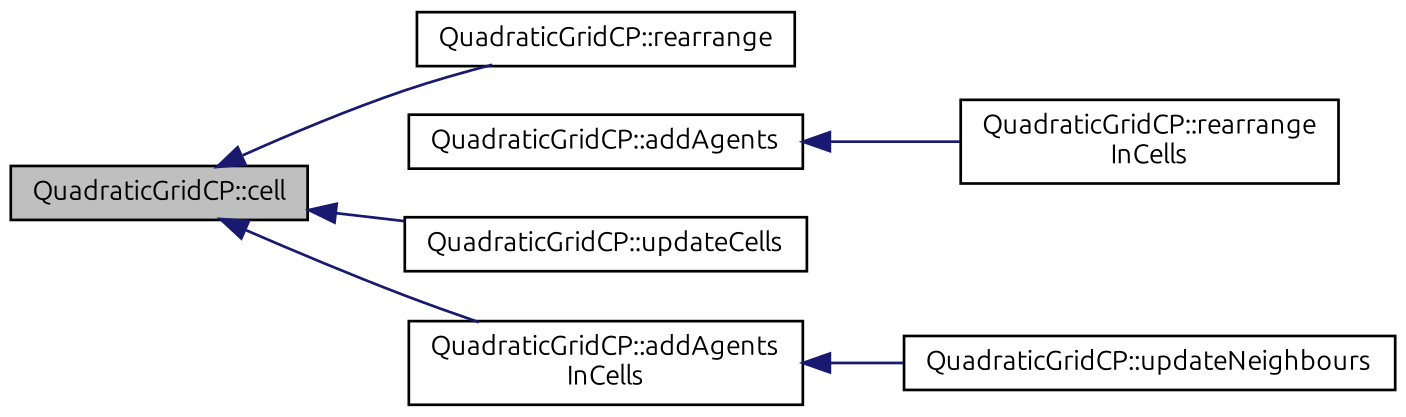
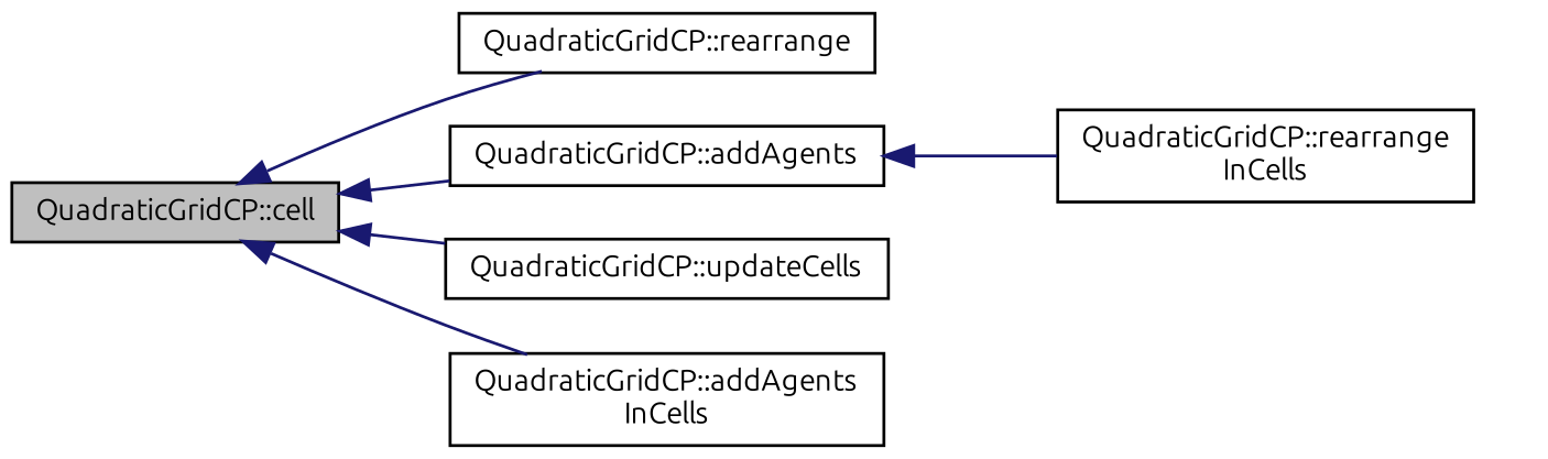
  digraph {
    fontname=Ubuntu
    rankdir=LR
    node [color=black fillcolor=white fontname=Ubuntu fontsize=10 shape=record style=filled]
    edge [color=midnightblue dir=back fontname=Ubuntu fontsize=10 labelfontname=FreeSans labelfontsize=10 style=solid]
    n1 [fillcolor=grey75 fontcolor=black height=0.2 label="QuadraticGridCP::cell" width=0.4]
    n2 [height=0.2 label="QuadraticGridCP::rearrange" width=0.4]
    n3 [height=0.2 label="QuadraticGridCP::addAgents" width=0.4]
    n4 [height=0.2 label="QuadraticGridCP::updateCells" width=0.4]
    n5 [height=0.2 label="QuadraticGridCP::addAgents\lInCells" width=0.4]
    n6 [height=0.2 label="QuadraticGridCP::rearrange\lInCells" width=0.4]
-   n7 [height=0.2 label="QuadraticGridCP::updateNeighbours" width=0.4]
    n1 -> n2
+   n1 -> n3
    n1 -> n4
    n1 -> n5
    n3 -> n6
-   n5 -> n7
  }
